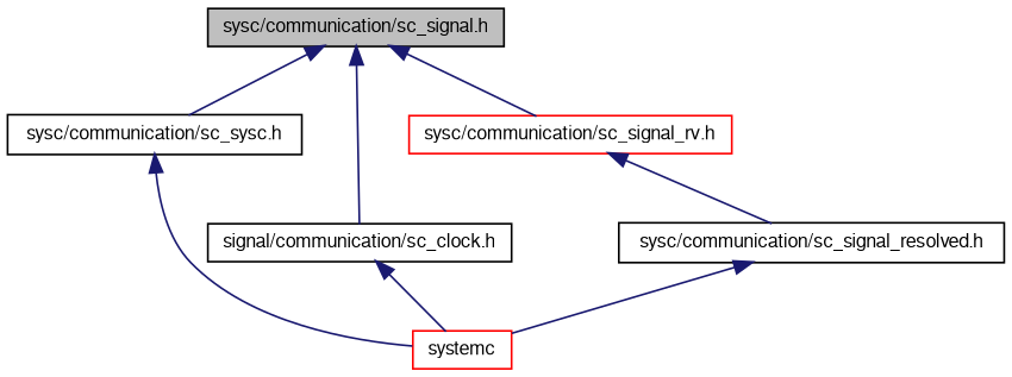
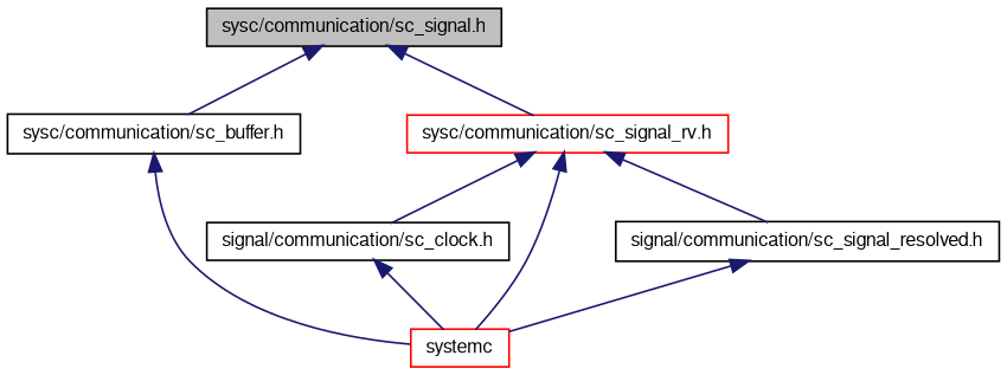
  digraph {
    node [color=black fillcolor=white fontname=FreeSans fontsize=10 shape=record style=filled]
    edge [color=midnightblue dir=back fontname=FreeSans fontsize=10 labelfontname=FreeSans labelfontsize=10 style=solid]
    n1 [fillcolor=grey75 fontcolor=black height=0.2 label="sysc/communication/sc_signal.h" width=0.4]
-   n2 [height=0.2 label="sysc/communication/sc_sysc.h" width=0.4]
+   n2 [height=0.2 label="sysc/communication/sc_buffer.h" width=0.4]
    n3 [height=0.2 label="signal/communication/sc_clock.h" width=0.4]
    n4 [color=red height=0.2 label="sysc/communication/sc_signal_rv.h" width=0.4]
    n5 [color=red height=0.2 label=systemc width=0.4]
-   n6 [height=0.2 label="sysc/communication/sc_signal_resolved.h" width=0.4]
+   n6 [height=0.2 label="signal/communication/sc_signal_resolved.h" width=0.4]
    n1 -> n2
-   n1 -> n3
+   n4 -> n3
    n1 -> n4
    n2 -> n5
    n3 -> n5
+   n4 -> n5
    n4 -> n6
    n6 -> n5
  }
